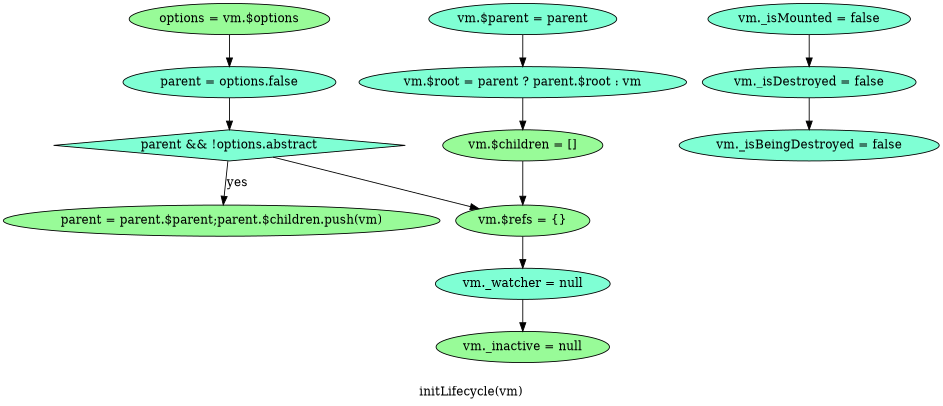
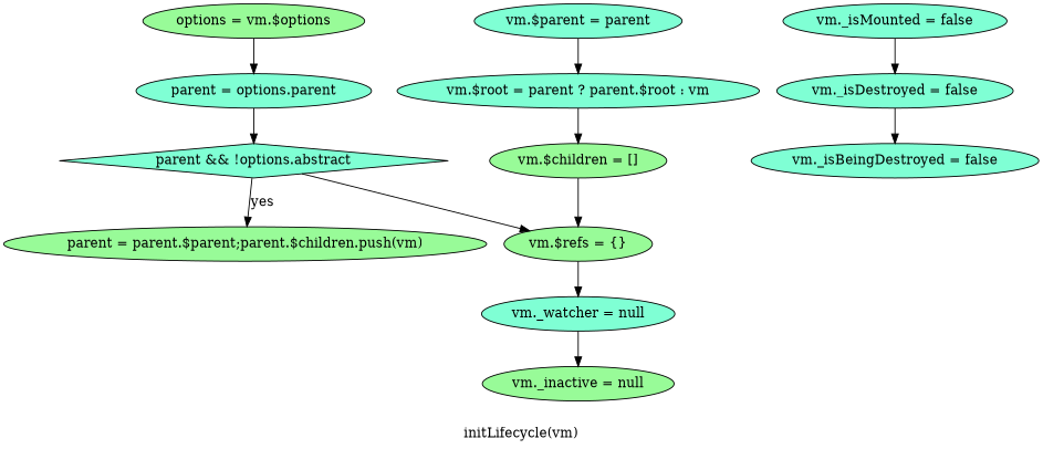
  digraph {
    label="initLifecycle(vm)"
    node [fillcolor=aquamarine style=filled]
    n1 [fillcolor=palegreen label="options = vm.$options"]
-   n2 [label="parent = options.false"]
+   n2 [label="parent = options.parent"]
    n3 [label="parent && !options.abstract" shape=diamond]
    n4 [fillcolor=palegreen label="parent = parent.$parent;parent.$children.push(vm)"]
    n5 [fillcolor=palegreen label="vm.$refs = {}"]
    n6 [label="vm.$parent = parent"]
    n7 [label="vm.$root = parent ? parent.$root : vm"]
    n8 [fillcolor=palegreen label="vm.$children = []"]
    n9 [label="vm._watcher = null"]
    n10 [fillcolor=palegreen label="vm._inactive = null"]
    n11 [label="vm._isMounted = false"]
    n12 [label="vm._isDestroyed = false"]
    n13 [label="vm._isBeingDestroyed = false"]
    n1 -> n2
    n2 -> n3
    n3 -> n4 [label=yes]
    n3 -> n5
    n5 -> n9
    n6 -> n7
    n7 -> n8
    n8 -> n5
    n9 -> n10
    n11 -> n12
    n12 -> n13
  }
